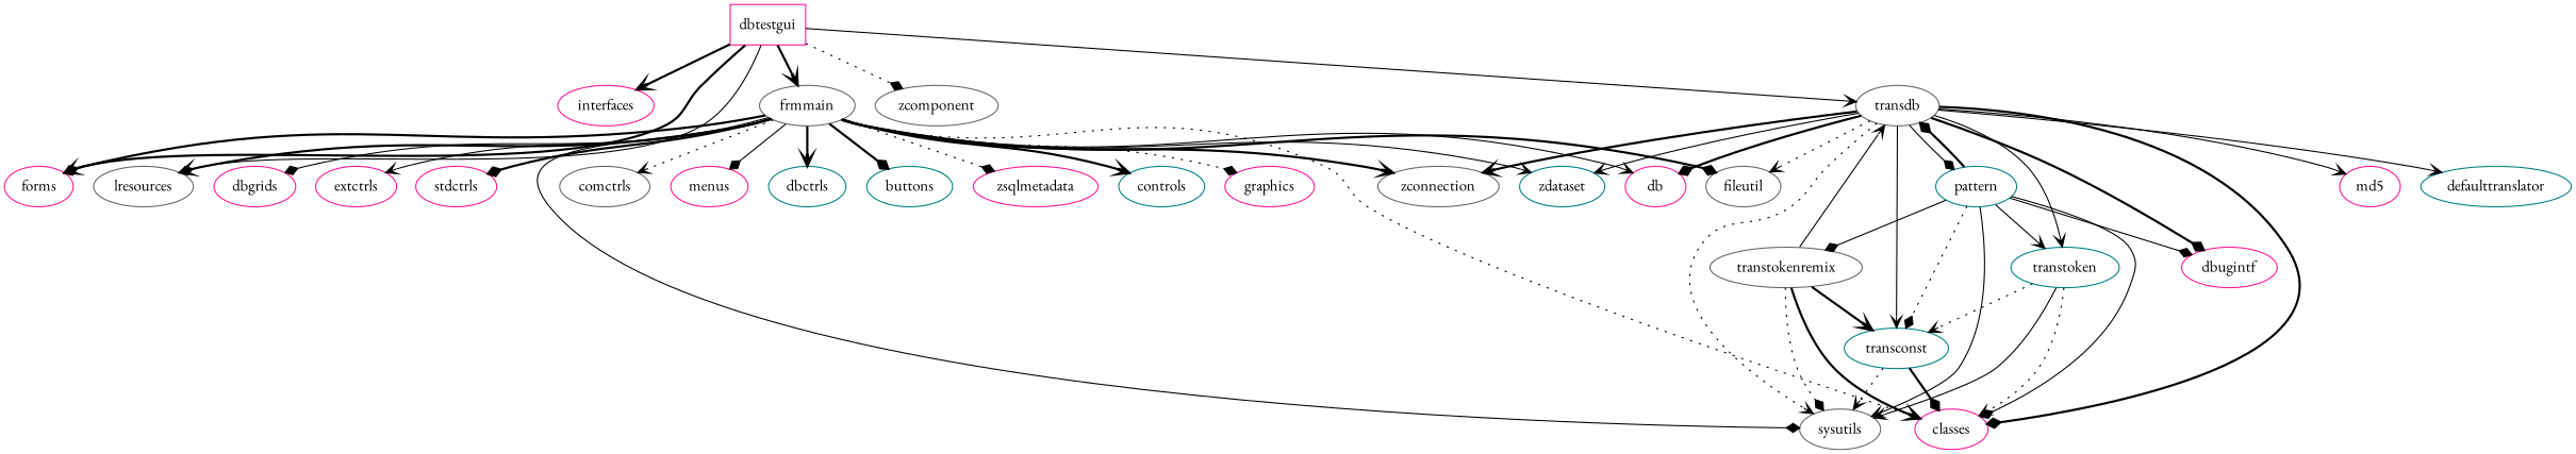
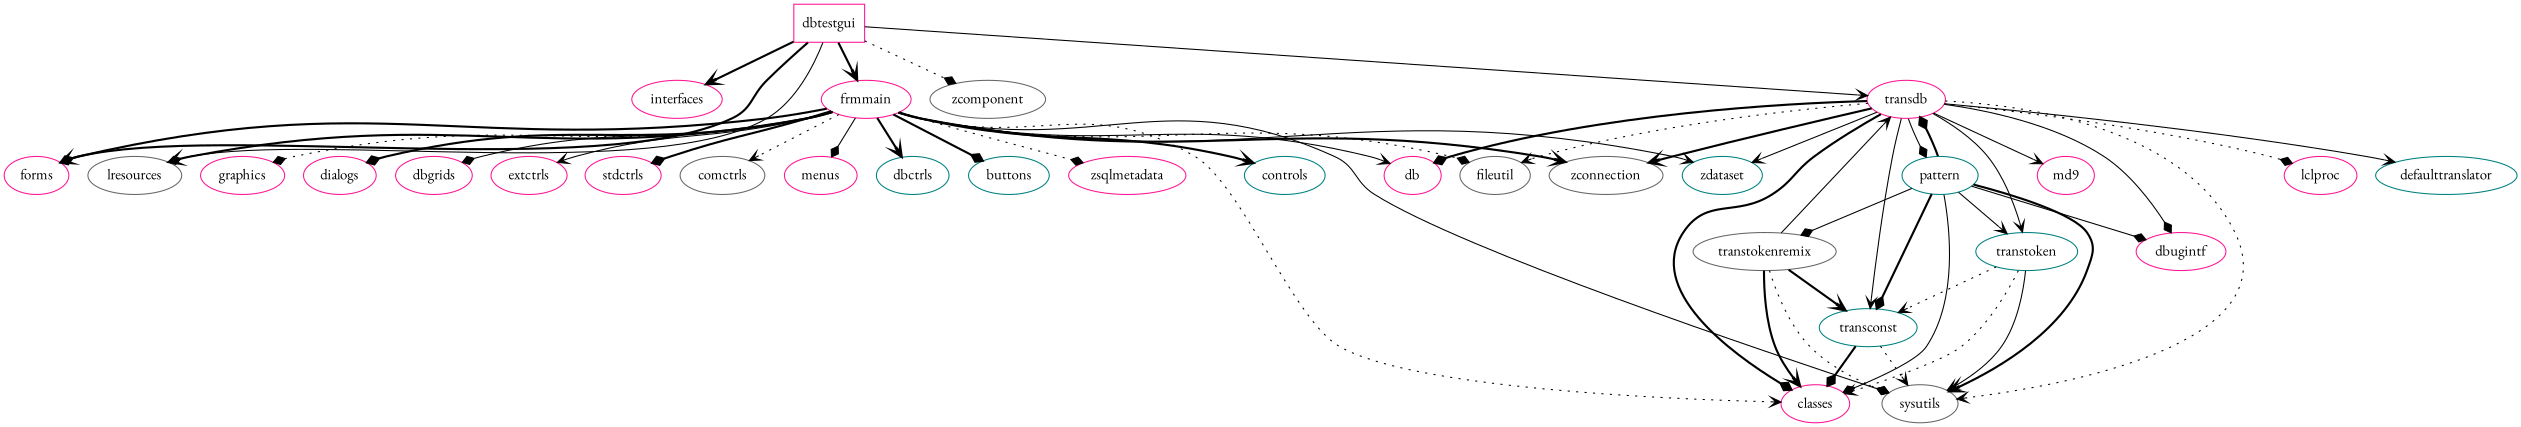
  digraph {
    fontname="EB Garamond"
    node [color=deeppink fontname="EB Garamond" shape=ellipse]
    edge [arrowhead=vee fontname="EB Garamond" style=solid]
    dbtestgui [shape=box]
    interfaces [shape=""]
    forms [shape=""]
-   frmmain [color=gray40 shape=""]
+   frmmain [shape=""]
    lresources [color=gray40]
    zcomponent [color=gray40]
-   transdb [color=gray40]
+   transdb
    classes
    sysutils [color=gray40]
    db
    fileutil [color=gray40]
    controls [color=teal]
    graphics
+   dialogs
    dbgrids
    extctrls
    stdctrls
    comctrls [color=gray40]
    menus
    dbctrls [color=teal]
    buttons [color=teal]
    zconnection [color=gray40]
    zdataset [color=teal]
    zsqlmetadata
    transconst [color=teal]
-   md5
+   md5 [label=md9]
    pattern [color=teal]
    dbugintf
+   lclproc
    defaulttranslator [color=teal]
    transtoken [color=teal]
    transtokenremix [color=gray40]
    dbtestgui -> interfaces [style=bold]
    dbtestgui -> forms [arrowhead=diamond style=bold]
    dbtestgui -> frmmain [style=bold]
    dbtestgui -> lresources [arrowhead=diamond]
    dbtestgui -> zcomponent [arrowhead=diamond style=dotted]
    dbtestgui -> transdb
    frmmain -> forms [style=bold]
    frmmain -> lresources [style=bold]
    frmmain -> classes [style=dotted]
    frmmain -> sysutils [arrowhead=diamond]
    frmmain -> db
-   frmmain -> fileutil [arrowhead=diamond style=bold]
+   frmmain -> fileutil [arrowhead=diamond style=dotted]
    frmmain -> controls [style=bold]
    frmmain -> graphics [arrowhead=diamond style=dotted]
+   frmmain -> dialogs [arrowhead=diamond style=bold]
    frmmain -> dbgrids [arrowhead=diamond]
    frmmain -> extctrls
    frmmain -> stdctrls [arrowhead=diamond style=bold]
    frmmain -> comctrls [style=dotted]
    frmmain -> menus [arrowhead=diamond]
    frmmain -> dbctrls [style=bold]
    frmmain -> buttons [arrowhead=diamond style=bold]
    frmmain -> zconnection [style=bold]
    frmmain -> zdataset
    frmmain -> zsqlmetadata [arrowhead=diamond style=dotted]
    transdb -> classes [arrowhead=diamond style=bold]
    transdb -> sysutils [style=dotted]
    transdb -> db [arrowhead=diamond style=bold]
    transdb -> fileutil [style=dotted]
    transdb -> zconnection [style=bold]
    transdb -> zdataset
    transdb -> transconst
    transdb -> md5
    transdb -> pattern [arrowhead=diamond]
-   transdb -> dbugintf [arrowhead=diamond style=bold]
+   transdb -> dbugintf [arrowhead=diamond]
+   transdb -> lclproc [arrowhead=diamond style=dotted]
    transdb -> defaulttranslator
    transdb -> transtoken
    transconst -> classes [arrowhead=diamond style=bold]
    transconst -> sysutils [style=dotted]
    pattern -> transdb [arrowhead=diamond style=bold]
    pattern -> classes [arrowhead=diamond]
-   pattern -> sysutils
-   pattern -> transconst [arrowhead=diamond style=dotted]
+   pattern -> sysutils [style=bold]
+   pattern -> transconst [arrowhead=diamond style=bold]
    pattern -> dbugintf [arrowhead=diamond]
    pattern -> transtoken
    pattern -> transtokenremix [arrowhead=diamond]
    transtoken -> classes [style=dotted]
    transtoken -> sysutils
    transtoken -> transconst [style=dotted]
    transtokenremix -> transdb
    transtokenremix -> classes [style=bold]
    transtokenremix -> sysutils [arrowhead=diamond style=dotted]
    transtokenremix -> transconst [style=bold]
  }
